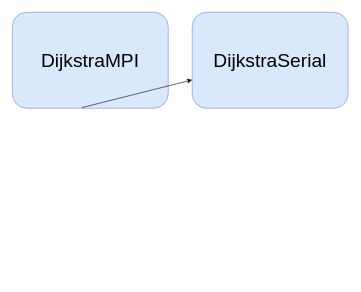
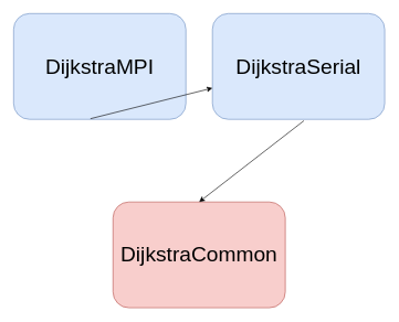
  <mxCell id="0" />
  <mxCell id="1" parent="0" />
+ <mxCell id="2" value="DijkstraCommon" style="rounded=1;whiteSpace=wrap;html=1;fontSize=32;fillColor=#f8cecc;strokeColor=#b85450;" vertex="1" parent="1"><mxGeometry x="170" y="305" width="260" height="160" as="geometry" /></mxCell>
  <mxCell id="3" value="DijkstraSerial" style="rounded=1;whiteSpace=wrap;html=1;fontSize=32;fillColor=#dae8fc;strokeColor=#6c8ebf;" vertex="1" parent="1"><mxGeometry x="320" y="20" width="260" height="160" as="geometry" /></mxCell>
  <mxCell id="4" value="DijkstraMPI" style="rounded=1;whiteSpace=wrap;html=1;fontSize=32;fillColor=#dae8fc;strokeColor=#6c8ebf;" vertex="1" parent="1"><mxGeometry x="20" y="20" width="260" height="160" as="geometry" /></mxCell>
+ <mxCell id="5" value="" style="endArrow=classic;html=1;entryX=0.5;entryY=0;entryDx=0;entryDy=0;exitX=0.531;exitY=1.013;exitDx=0;exitDy=0;exitPerimeter=0;" edge="1" parent="1" source="3" target="2"><mxGeometry width="50" height="50" relative="1" as="geometry"><mxPoint x="400" y="275" as="sourcePoint" /><mxPoint x="450" y="225" as="targetPoint" /><Array as="points" /></mxGeometry></mxCell>
  <mxCell id="6" value="" style="endArrow=classic;html=1;exitX=0.446;exitY=0.994;exitDx=0;exitDy=0;exitPerimeter=0;" edge="1" parent="1" source="4" target="3"><mxGeometry width="50" height="50" relative="1" as="geometry"><mxPoint x="400" y="275" as="sourcePoint" /><mxPoint x="450" y="225" as="targetPoint" /></mxGeometry></mxCell>
